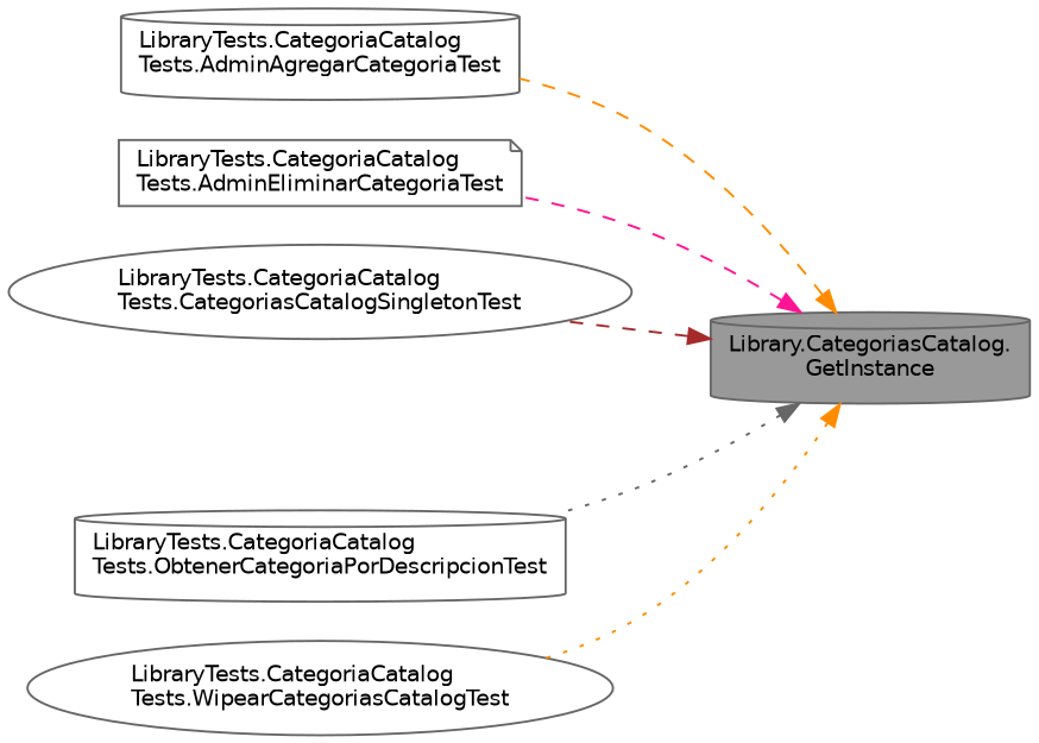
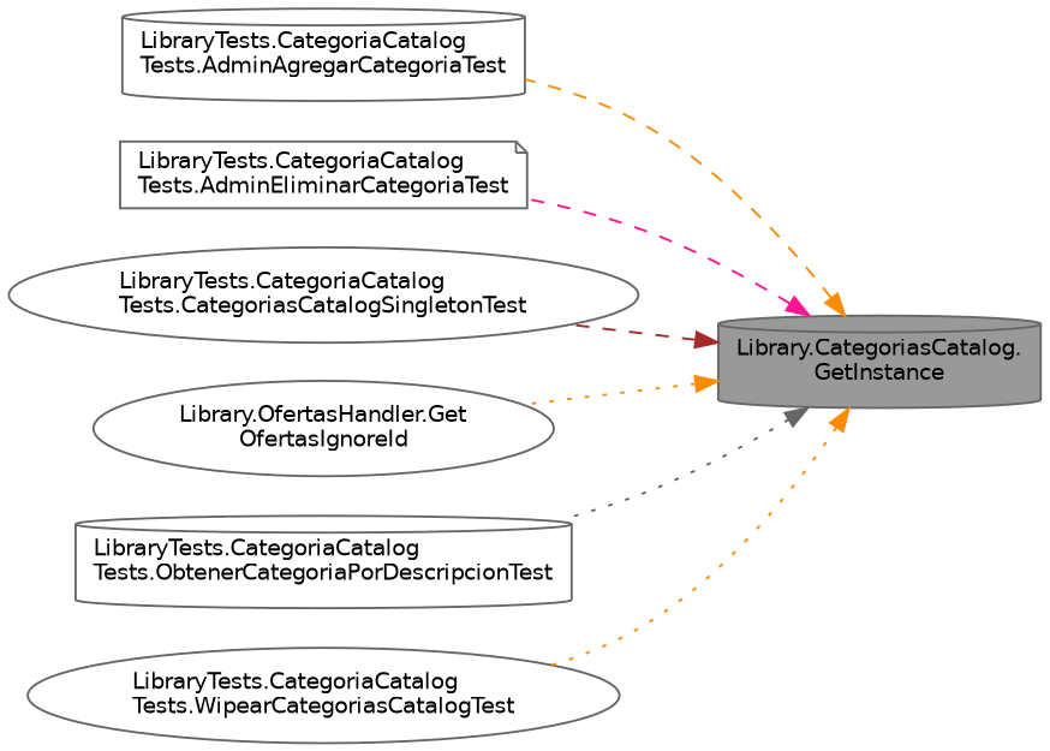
  digraph {
    rankdir=RL
    node [color=grey40 fillcolor=white fontname=Helvetica fontsize=10 shape=cylinder style=filled]
    edge [color=darkorange dir=back fontname=Helvetica fontsize=10 labelfontname=Helvetica labelfontsize=10 style=dashed]
    n1 [color=gray40 fillcolor=grey60 fontcolor=black height=0.2 label="Library.CategoriasCatalog.\lGetInstance" width=0.4]
    n2 [height=0.2 label="LibraryTests.CategoriaCatalog\lTests.AdminAgregarCategoriaTest" width=0.4]
    n3 [height=0.2 label="LibraryTests.CategoriaCatalog\lTests.AdminEliminarCategoriaTest" shape=note width=0.4]
    n4 [height=0.2 label="LibraryTests.CategoriaCatalog\lTests.CategoriasCatalogSingletonTest" shape=ellipse width=0.4]
+   n5 [height=0.2 label="Library.OfertasHandler.Get\lOfertasIgnoreId" shape=ellipse width=0.4]
    n6 [height=0.2 label="LibraryTests.CategoriaCatalog\lTests.ObtenerCategoriaPorDescripcionTest" width=0.4]
    n7 [height=0.2 label="LibraryTests.CategoriaCatalog\lTests.WipearCategoriasCatalogTest" shape=ellipse width=0.4]
    n1 -> n2
    n1 -> n3 [color=deeppink]
    n1 -> n4 [color=brown]
+   n1 -> n5 [style=dotted]
    n1 -> n6 [color=gray40 style=dotted]
    n1 -> n7 [style=dotted]
  }
